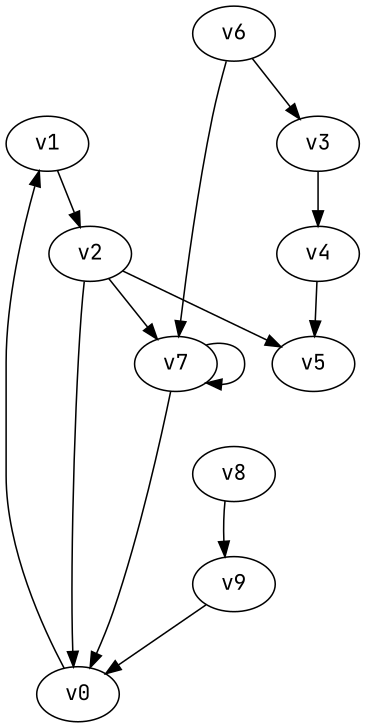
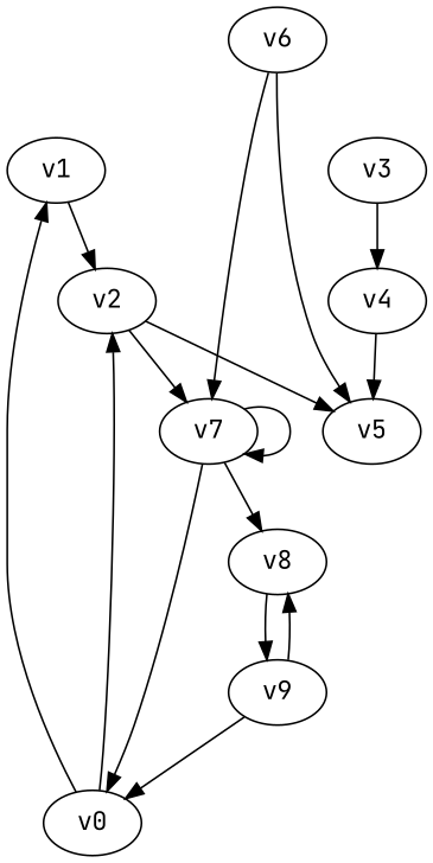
  digraph {
    fontname="JetBrains Mono"
    node [fontname="JetBrains Mono" player=0 priority=1]
    edge [fontname="JetBrains Mono"]
    v1
    v0 [player=1]
    v2
    v5 [priority=0]
    v7 [player=1]
    v4
    v3 [player=1]
    v6
    v8 [player=1 priority=0]
    v9 [player=1]
    v1 -> v2
    v0 -> v1
-   v2 -> v0
+   v0 -> v2
    v2 -> v5
    v2 -> v7
    v7 -> v0
    v7 -> v7
+   v7 -> v8
    v4 -> v5
    v3 -> v4
-   v6 -> v3
+   v6 -> v5
    v6 -> v7
    v8 -> v9
    v9 -> v0
+   v9 -> v8
  }
